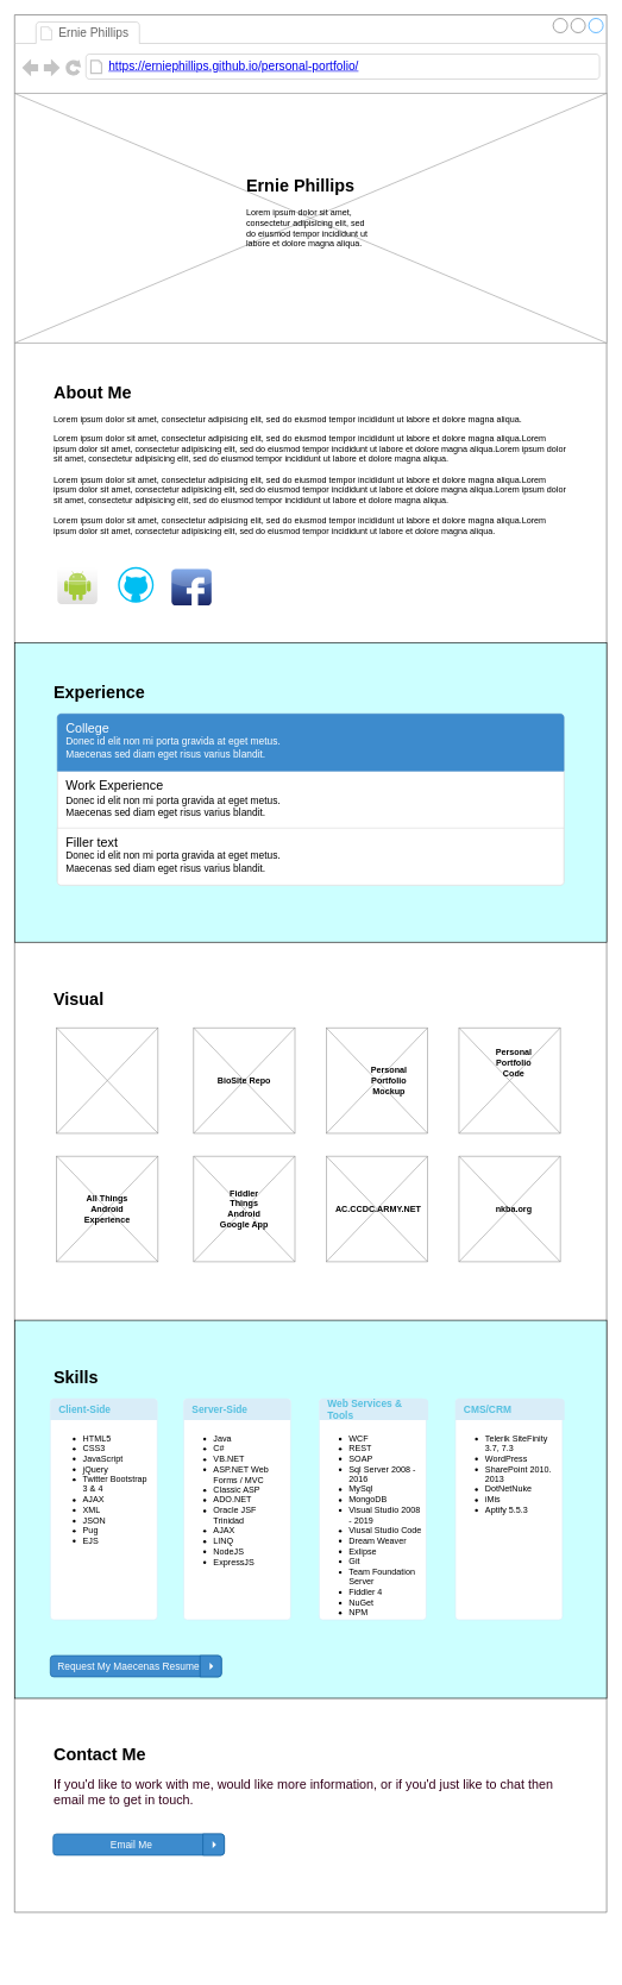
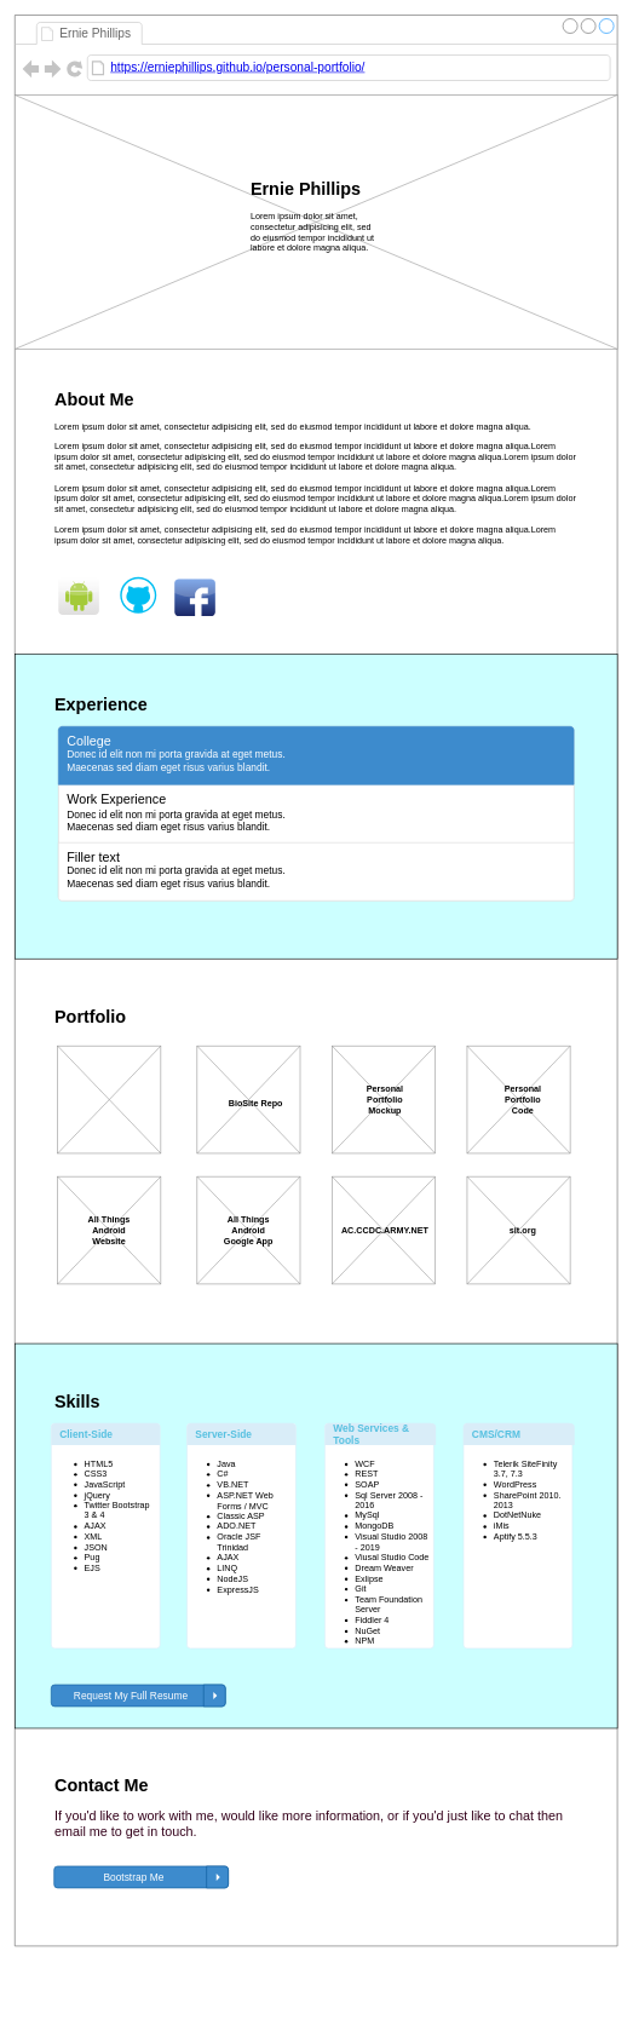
  <mxCell id="0" />
  <mxCell id="1" parent="0" />
  <mxCell id="2" value="" style="strokeWidth=1;shadow=0;dashed=0;align=center;html=1;shape=mxgraph.mockup.containers.browserWindow;rSize=0;fillColor=#ffffff;strokeColor=#666666;strokeColor2=#008cff;strokeColor3=#c4c4c4;mainText=,;recursiveResize=0;movable=0;resizable=0;rotatable=0;deletable=0;editable=0;connectable=0;" vertex="1" parent="1"><mxGeometry x="20" y="20" width="830" height="2660" as="geometry" /></mxCell>
  <mxCell id="3" value="Ernie Phillips" style="strokeWidth=1;shadow=0;dashed=0;align=center;html=1;shape=mxgraph.mockup.containers.anchor;fontSize=17;fontColor=#666666;align=left;" vertex="1" parent="2"><mxGeometry x="60" y="12" width="165" height="30" as="geometry" /></mxCell>
  <mxCell id="4" value="&lt;a href=&quot;https://erniephillips.github.io/personal-portfolio/&quot;&gt;https://erniephillips.github.io/personal-portfolio/&lt;/a&gt;" style="strokeWidth=1;shadow=0;dashed=0;align=center;html=1;shape=mxgraph.mockup.containers.anchor;rSize=0;fontSize=17;fontColor=#666666;align=left;" vertex="1" parent="2"><mxGeometry x="130" y="60" width="250" height="26" as="geometry" /></mxCell>
  <mxCell id="5" value="&lt;h1&gt;About Me&lt;/h1&gt;&lt;p&gt;Lorem ipsum dolor sit amet, consectetur adipisicing elit, sed do eiusmod tempor incididunt ut labore et dolore magna aliqua.&amp;nbsp;&lt;/p&gt;Lorem ipsum dolor sit amet, consectetur adipisicing elit, sed do eiusmod tempor incididunt ut labore et dolore magna aliqua.Lorem ipsum dolor sit amet, consectetur adipisicing elit, sed do eiusmod tempor incididunt ut labore et dolore magna aliqua.Lorem ipsum dolor sit amet, consectetur adipisicing elit, sed do eiusmod tempor incididunt ut labore et dolore magna aliqua.&lt;br&gt;&lt;br&gt;Lorem ipsum dolor sit amet, consectetur adipisicing elit, sed do eiusmod tempor incididunt ut labore et dolore magna aliqua.Lorem ipsum dolor sit amet, consectetur adipisicing elit, sed do eiusmod tempor incididunt ut labore et dolore magna aliqua.Lorem ipsum dolor sit amet, consectetur adipisicing elit, sed do eiusmod tempor incididunt ut labore et dolore magna aliqua.&lt;br&gt;&lt;br&gt;Lorem ipsum dolor sit amet, consectetur adipisicing elit, sed do eiusmod tempor incididunt ut labore et dolore magna aliqua.Lorem ipsum dolor sit amet, consectetur adipisicing elit, sed do eiusmod tempor incididunt ut labore et dolore magna aliqua." style="text;html=1;strokeColor=none;fillColor=none;spacing=5;spacingTop=-20;whiteSpace=wrap;overflow=hidden;rounded=0;movable=0;resizable=0;rotatable=0;deletable=0;editable=0;connectable=0;" vertex="1" parent="2"><mxGeometry x="50" y="510" width="730" height="320" as="geometry" /></mxCell>
  <mxCell id="6" value="" style="dashed=0;outlineConnect=0;html=1;align=center;labelPosition=center;verticalLabelPosition=bottom;verticalAlign=top;shape=mxgraph.webicons.android;fillColor=#FFFFFF;gradientColor=#DFDEDE" vertex="1" parent="2"><mxGeometry x="60" y="774" width="56" height="52" as="geometry" /></mxCell>
  <mxCell id="7" value="" style="verticalLabelPosition=bottom;html=1;verticalAlign=top;align=center;strokeColor=none;fillColor=#00BEF2;shape=mxgraph.azure.github_code;pointerEvents=1;" vertex="1" parent="2"><mxGeometry x="145" y="774" width="50" height="50" as="geometry" /></mxCell>
  <mxCell id="8" value="" style="dashed=0;outlineConnect=0;html=1;align=center;labelPosition=center;verticalLabelPosition=bottom;verticalAlign=top;shape=mxgraph.webicons.facebook;fillColor=#6294E4;gradientColor=#1A2665" vertex="1" parent="2"><mxGeometry x="220" y="777" width="56" height="51" as="geometry" /></mxCell>
  <mxCell id="9" value="" style="whiteSpace=wrap;html=1;fillColor=#CCFFFF;movable=0;resizable=0;rotatable=0;deletable=0;editable=0;connectable=0;" vertex="1" parent="2"><mxGeometry y="880" width="830" height="420" as="geometry" /></mxCell>
  <mxCell id="10" value="&lt;h1&gt;Experience&lt;/h1&gt;&lt;div&gt;&lt;br&gt;&lt;/div&gt;&lt;p&gt;&lt;/p&gt;" style="text;html=1;strokeColor=none;fillColor=none;spacing=5;spacingTop=-20;whiteSpace=wrap;overflow=hidden;rounded=0;movable=0;resizable=0;rotatable=0;deletable=0;editable=0;connectable=0;" vertex="1" parent="2"><mxGeometry x="50" y="930" width="730" height="320" as="geometry" /></mxCell>
  <mxCell id="11" value="" style="html=1;shadow=0;dashed=0;shape=mxgraph.bootstrap.rrect;rSize=5;fillColor=#ffffff;strokeColor=#dddddd;whiteSpace=wrap;" vertex="1" parent="2"><mxGeometry x="60" y="980" width="710" height="240" as="geometry" /></mxCell>
  <mxCell id="12" value="Donec id elit non mi porta gravida at eget metus.&#10;Maecenas sed diam eget risus varius blandit." style="strokeColor=inherit;fillColor=inherit;gradientColor=inherit;html=1;shadow=0;dashed=0;shape=mxgraph.bootstrap.rect;perimeter=none;spacingLeft=10;align=left;fontSize=14;whiteSpace=wrap;verticalAlign=bottom;spacingBottom=10;resizeWidth=1;" vertex="1" parent="11"><mxGeometry width="710" height="80" relative="1" as="geometry"><mxPoint y="80" as="offset" /></mxGeometry></mxCell>
  <mxCell id="13" value="Work Experience" style="html=1;shadow=0;dashed=0;shape=mxgraph.bootstrap.anchor;spacingLeft=10;align=left;fontSize=18;whiteSpace=wrap;resizeWidth=1;" vertex="1" parent="12"><mxGeometry width="710" height="40" relative="1" as="geometry" /></mxCell>
  <mxCell id="14" value="Donec id elit non mi porta gravida at eget metus.&#10;Maecenas sed diam eget risus varius blandit." style="strokeColor=inherit;fillColor=inherit;gradientColor=inherit;html=1;shadow=0;dashed=0;shape=mxgraph.bootstrap.bottomButton;rSize=5;spacingLeft=10;align=left;fontSize=14;perimeter=none;whiteSpace=wrap;verticalAlign=bottom;spacingBottom=13;resizeWidth=1;" vertex="1" parent="11"><mxGeometry y="1" width="710" height="80" relative="1" as="geometry"><mxPoint y="-80" as="offset" /></mxGeometry></mxCell>
  <mxCell id="15" value="Filler text" style="html=1;shadow=0;dashed=0;shape=mxgraph.bootstrap.anchor;spacingLeft=10;align=left;fontSize=18;whiteSpace=wrap;resizeWidth=1;" vertex="1" parent="14"><mxGeometry width="710" height="40" relative="1" as="geometry" /></mxCell>
  <mxCell id="16" value="Donec id elit non mi porta gravida at eget metus.&#10;Maecenas sed diam eget risus varius blandit." style="html=1;shadow=0;dashed=0;shape=mxgraph.bootstrap.topButton;rSize=5;fillColor=#3D8BCD;strokeColor=#3D8BCD;fontColor=#ffffff;spacingLeft=10;align=left;fontSize=14;perimeter=none;whiteSpace=wrap;verticalAlign=bottom;spacingBottom=13;resizeWidth=1;" vertex="1" parent="11"><mxGeometry width="710" height="80" relative="1" as="geometry" /></mxCell>
  <mxCell id="17" value="College" style="html=1;shadow=0;dashed=0;shape=mxgraph.bootstrap.anchor;fontColor=#ffffff;spacingLeft=10;align=left;fontSize=18;whiteSpace=wrap;resizeWidth=1;" vertex="1" parent="16"><mxGeometry width="710" height="40" relative="1" as="geometry" /></mxCell>
- <mxCell id="18" value="&lt;h1&gt;Visual&lt;/h1&gt;&lt;p&gt;&lt;/p&gt;" style="text;html=1;strokeColor=none;fillColor=none;spacing=5;spacingTop=-20;whiteSpace=wrap;overflow=hidden;rounded=0;movable=0;resizable=0;rotatable=0;deletable=0;editable=0;connectable=0;" vertex="1" parent="2"><mxGeometry x="50" y="1361" width="730" height="320" as="geometry" /></mxCell>
+ <mxCell id="18" value="&lt;h1&gt;Portfolio&lt;/h1&gt;&lt;p&gt;&lt;/p&gt;" style="text;html=1;strokeColor=none;fillColor=none;spacing=5;spacingTop=-20;whiteSpace=wrap;overflow=hidden;rounded=0;movable=0;resizable=0;rotatable=0;deletable=0;editable=0;connectable=0;" vertex="1" parent="2"><mxGeometry x="50" y="1361" width="730" height="320" as="geometry" /></mxCell>
  <mxCell id="19" value="" style="verticalLabelPosition=bottom;shadow=0;dashed=0;align=center;html=1;verticalAlign=top;strokeWidth=1;shape=mxgraph.mockup.graphics.simpleIcon;strokeColor=#999999;fillColor=#ffffff;movable=0;resizable=0;rotatable=0;deletable=0;editable=0;connectable=0;" vertex="1" parent="2"><mxGeometry x="251" y="1420" width="142" height="148" as="geometry" /></mxCell>
  <mxCell id="20" value="" style="verticalLabelPosition=bottom;shadow=0;dashed=0;align=center;html=1;verticalAlign=top;strokeWidth=1;shape=mxgraph.mockup.graphics.simpleIcon;strokeColor=#999999;fillColor=#ffffff;movable=0;resizable=0;rotatable=0;deletable=0;editable=0;connectable=0;" vertex="1" parent="2"><mxGeometry x="59" y="1420" width="142" height="148" as="geometry" /></mxCell>
  <mxCell id="21" value="" style="verticalLabelPosition=bottom;shadow=0;dashed=0;align=center;html=1;verticalAlign=top;strokeWidth=1;shape=mxgraph.mockup.graphics.simpleIcon;strokeColor=#999999;fillColor=#ffffff;movable=0;resizable=0;rotatable=0;deletable=0;editable=0;connectable=0;" vertex="1" parent="2"><mxGeometry x="437" y="1420" width="142" height="148" as="geometry" /></mxCell>
  <mxCell id="22" value="" style="verticalLabelPosition=bottom;shadow=0;dashed=0;align=center;html=1;verticalAlign=top;strokeWidth=1;shape=mxgraph.mockup.graphics.simpleIcon;strokeColor=#999999;fillColor=#ffffff;movable=0;resizable=0;rotatable=0;deletable=0;editable=0;connectable=0;" vertex="1" parent="2"><mxGeometry x="623" y="1420" width="142" height="148" as="geometry" /></mxCell>
  <mxCell id="23" value="" style="verticalLabelPosition=bottom;shadow=0;dashed=0;align=center;html=1;verticalAlign=top;strokeWidth=1;shape=mxgraph.mockup.graphics.simpleIcon;strokeColor=#999999;fillColor=#ffffff;movable=0;resizable=0;rotatable=0;deletable=0;editable=0;connectable=0;" vertex="1" parent="2"><mxGeometry x="251" y="1600" width="142" height="148" as="geometry" /></mxCell>
  <mxCell id="24" value="" style="verticalLabelPosition=bottom;shadow=0;dashed=0;align=center;html=1;verticalAlign=top;strokeWidth=1;shape=mxgraph.mockup.graphics.simpleIcon;strokeColor=#999999;fillColor=#ffffff;movable=0;resizable=0;rotatable=0;deletable=0;editable=0;connectable=0;" vertex="1" parent="2"><mxGeometry x="59" y="1600" width="142" height="148" as="geometry" /></mxCell>
  <mxCell id="25" value="" style="verticalLabelPosition=bottom;shadow=0;dashed=0;align=center;html=1;verticalAlign=top;strokeWidth=1;shape=mxgraph.mockup.graphics.simpleIcon;strokeColor=#999999;fillColor=#ffffff;movable=0;resizable=0;rotatable=0;deletable=0;editable=0;connectable=0;" vertex="1" parent="2"><mxGeometry x="437" y="1600" width="142" height="148" as="geometry" /></mxCell>
  <mxCell id="26" value="" style="verticalLabelPosition=bottom;shadow=0;dashed=0;align=center;html=1;verticalAlign=top;strokeWidth=1;shape=mxgraph.mockup.graphics.simpleIcon;strokeColor=#999999;fillColor=#ffffff;movable=0;resizable=0;rotatable=0;deletable=0;editable=0;connectable=0;" vertex="1" parent="2"><mxGeometry x="623" y="1600" width="142" height="148" as="geometry" /></mxCell>
- <mxCell id="27" value="&lt;b&gt;BioSite Repo&lt;/b&gt;" style="text;html=1;strokeColor=none;fillColor=none;align=center;verticalAlign=middle;whiteSpace=wrap;rounded=0;" vertex="1" parent="2"><mxGeometry x="282" y="1470" width="80" height="50" as="geometry" /></mxCell>
- <mxCell id="28" value="&lt;b&gt;Personal Portfolio Mockup&lt;/b&gt;" style="text;html=1;strokeColor=none;fillColor=none;align=center;verticalAlign=middle;whiteSpace=wrap;rounded=0;" vertex="1" parent="2"><mxGeometry x="485" y="1469" width="80" height="50" as="geometry" /></mxCell>
- <mxCell id="29" value="&lt;b&gt;Personal Portfolio Code&lt;/b&gt;" style="text;html=1;strokeColor=none;fillColor=none;align=center;verticalAlign=middle;whiteSpace=wrap;rounded=0;" vertex="1" parent="2"><mxGeometry x="660" y="1444" width="80" height="50" as="geometry" /></mxCell>
- <mxCell id="30" value="&lt;b&gt;All Things Android Experience&lt;/b&gt;" style="text;html=1;strokeColor=none;fillColor=none;align=center;verticalAlign=middle;whiteSpace=wrap;rounded=0;" vertex="1" parent="2"><mxGeometry x="90" y="1649" width="80" height="50" as="geometry" /></mxCell>
- <mxCell id="31" value="&lt;b&gt;Fiddler Things Android Google App&lt;/b&gt;" style="text;html=1;strokeColor=none;fillColor=none;align=center;verticalAlign=middle;whiteSpace=wrap;rounded=0;" vertex="1" parent="2"><mxGeometry x="282" y="1649" width="80" height="50" as="geometry" /></mxCell>
+ <mxCell id="27" value="&lt;b&gt;BioSite Repo&lt;/b&gt;" style="text;html=1;strokeColor=none;fillColor=none;align=center;verticalAlign=middle;whiteSpace=wrap;rounded=0;" vertex="1" parent="2"><mxGeometry x="292" y="1475" width="80" height="50" as="geometry" /></mxCell>
+ <mxCell id="28" value="&lt;b&gt;Personal Portfolio Mockup&lt;/b&gt;" style="text;html=1;strokeColor=none;fillColor=none;align=center;verticalAlign=middle;whiteSpace=wrap;rounded=0;" vertex="1" parent="2"><mxGeometry x="470" y="1469" width="80" height="50" as="geometry" /></mxCell>
+ <mxCell id="29" value="&lt;b&gt;Personal Portfolio Code&lt;/b&gt;" style="text;html=1;strokeColor=none;fillColor=none;align=center;verticalAlign=middle;whiteSpace=wrap;rounded=0;" vertex="1" parent="2"><mxGeometry x="660" y="1469" width="80" height="50" as="geometry" /></mxCell>
+ <mxCell id="30" value="&lt;b&gt;All Things Android Website&lt;/b&gt;" style="text;html=1;strokeColor=none;fillColor=none;align=center;verticalAlign=middle;whiteSpace=wrap;rounded=0;" vertex="1" parent="2"><mxGeometry x="90" y="1649" width="80" height="50" as="geometry" /></mxCell>
+ <mxCell id="31" value="&lt;b&gt;All Things Android Google App&lt;/b&gt;" style="text;html=1;strokeColor=none;fillColor=none;align=center;verticalAlign=middle;whiteSpace=wrap;rounded=0;" vertex="1" parent="2"><mxGeometry x="282" y="1649" width="80" height="50" as="geometry" /></mxCell>
  <mxCell id="32" value="&lt;b&gt;AC.CCDC.ARMY.NET&lt;/b&gt;" style="text;html=1;strokeColor=none;fillColor=none;align=center;verticalAlign=middle;whiteSpace=wrap;rounded=0;" vertex="1" parent="2"><mxGeometry x="440" y="1649" width="140" height="50" as="geometry" /></mxCell>
  <mxCell id="33" value="" style="whiteSpace=wrap;html=1;fillColor=#CCFFFF;movable=1;resizable=1;rotatable=1;deletable=1;editable=1;connectable=1;" vertex="1" parent="2"><mxGeometry y="1830" width="830" height="530" as="geometry" /></mxCell>
  <mxCell id="34" value="&lt;h1&gt;Skills&lt;/h1&gt;&lt;p&gt;&lt;/p&gt;" style="text;html=1;strokeColor=none;fillColor=none;spacing=5;spacingTop=-20;whiteSpace=wrap;overflow=hidden;rounded=0;movable=1;resizable=1;rotatable=1;deletable=1;editable=1;connectable=1;" vertex="1" parent="2"><mxGeometry x="50" y="1890" width="730" height="320" as="geometry" /></mxCell>
  <mxCell id="35" value="" style="html=1;shadow=0;dashed=0;shape=mxgraph.bootstrap.rrect;align=center;rSize=5;strokeColor=#D9EDF8;fillColor=#ffffff;fontColor=#f0f0f0;spacingTop=30;whiteSpace=wrap;" vertex="1" parent="2"><mxGeometry x="50" y="1940" width="150" height="310" as="geometry" /></mxCell>
  <mxCell id="36" value="Client-Side" style="html=1;shadow=0;dashed=0;shape=mxgraph.bootstrap.topButton;rSize=5;strokeColor=none;fillColor=#D9EDF8;fontColor=#55C0E0;fontSize=14;fontStyle=1;align=left;spacingLeft=10;whiteSpace=wrap;resizeWidth=1;" vertex="1" parent="35"><mxGeometry width="150.0" height="30" relative="1" as="geometry" /></mxCell>
  <mxCell id="37" value="&lt;ul&gt;&lt;li&gt;HTML5&lt;/li&gt;&lt;li&gt;CSS3&lt;/li&gt;&lt;li&gt;JavaScript&lt;/li&gt;&lt;li&gt;jQuery&lt;/li&gt;&lt;li&gt;Twitter Bootstrap 3 &amp;amp; 4&lt;/li&gt;&lt;li&gt;AJAX&lt;/li&gt;&lt;li&gt;XML&lt;/li&gt;&lt;li&gt;JSON&lt;/li&gt;&lt;li&gt;Pug&lt;/li&gt;&lt;li&gt;EJS&lt;/li&gt;&lt;/ul&gt;" style="text;strokeColor=none;fillColor=none;html=1;whiteSpace=wrap;verticalAlign=middle;overflow=hidden;" vertex="1" parent="35"><mxGeometry x="4" y="34" width="142" height="176" as="geometry" /></mxCell>
  <mxCell id="38" value="" style="html=1;shadow=0;dashed=0;shape=mxgraph.bootstrap.rrect;align=center;rSize=5;strokeColor=#D9EDF8;fillColor=#ffffff;fontColor=#f0f0f0;spacingTop=30;whiteSpace=wrap;" vertex="1" parent="2"><mxGeometry x="237" y="1940" width="150" height="310" as="geometry" /></mxCell>
  <mxCell id="39" value="Server-Side" style="html=1;shadow=0;dashed=0;shape=mxgraph.bootstrap.topButton;rSize=5;strokeColor=none;fillColor=#D9EDF8;fontColor=#55C0E0;fontSize=14;fontStyle=1;align=left;spacingLeft=10;whiteSpace=wrap;resizeWidth=1;" vertex="1" parent="38"><mxGeometry width="150" height="30" relative="1" as="geometry" /></mxCell>
  <mxCell id="40" value="&lt;ul&gt;&lt;li&gt;Java&lt;/li&gt;&lt;li&gt;C#&lt;/li&gt;&lt;li&gt;VB.NET&lt;/li&gt;&lt;li&gt;ASP.NET Web Forms / MVC&lt;/li&gt;&lt;li&gt;Classic ASP&lt;/li&gt;&lt;li&gt;ADO.NET&lt;/li&gt;&lt;li&gt;Oracle JSF Trinidad&lt;/li&gt;&lt;li&gt;AJAX&lt;/li&gt;&lt;li&gt;LINQ&lt;/li&gt;&lt;li&gt;NodeJS&lt;/li&gt;&lt;li&gt;ExpressJS&lt;/li&gt;&lt;/ul&gt;" style="text;strokeColor=none;fillColor=none;html=1;whiteSpace=wrap;verticalAlign=middle;overflow=hidden;" vertex="1" parent="38"><mxGeometry y="34" width="137" height="216" as="geometry" /></mxCell>
- <mxCell id="41" value="&lt;b&gt;nkba.org&lt;/b&gt;" style="text;html=1;strokeColor=none;fillColor=none;align=center;verticalAlign=middle;whiteSpace=wrap;rounded=0;" vertex="1" parent="2"><mxGeometry x="660" y="1649" width="80" height="50" as="geometry" /></mxCell>
- <mxCell id="42" value="Request My Maecenas Resume" style="html=1;shadow=0;dashed=0;shape=mxgraph.bootstrap.rrect;align=center;rSize=5;fillColor=#3D8BCD;strokeColor=#0D5B9D;spacingRight=20;fontSize=14;fontColor=#ffffff;whiteSpace=wrap;" vertex="1" parent="2"><mxGeometry x="50" y="2300" width="240" height="30" as="geometry" /></mxCell>
+ <mxCell id="41" value="&lt;b&gt;sit.org&lt;/b&gt;" style="text;html=1;strokeColor=none;fillColor=none;align=center;verticalAlign=middle;whiteSpace=wrap;rounded=0;" vertex="1" parent="2"><mxGeometry x="660" y="1649" width="80" height="50" as="geometry" /></mxCell>
+ <mxCell id="42" value="Request My Full Resume" style="html=1;shadow=0;dashed=0;shape=mxgraph.bootstrap.rrect;align=center;rSize=5;fillColor=#3D8BCD;strokeColor=#0D5B9D;spacingRight=20;fontSize=14;fontColor=#ffffff;whiteSpace=wrap;" vertex="1" parent="2"><mxGeometry x="50" y="2300" width="240" height="30" as="geometry" /></mxCell>
  <mxCell id="43" value="" style="strokeColor=inherit;fillColor=inherit;gradientColor=inherit;html=1;shadow=0;dashed=0;shape=mxgraph.bootstrap.rightButton;rSize=5;perimeter=none;resizeHeight=1;" vertex="1" parent="42"><mxGeometry x="1" width="30" height="30" relative="1" as="geometry"><mxPoint x="-30" as="offset" /></mxGeometry></mxCell>
  <mxCell id="44" value="" style="shape=triangle;direction=east;fillColor=#ffffff;strokeColor=none;perimeter=none;" vertex="1" parent="43"><mxGeometry x="3.5" y="-2" width="5" height="10" relative="1" as="geometry"><mxPoint x="-91.5" y="70" as="offset" /></mxGeometry></mxCell>
  <mxCell id="45" value="&lt;h1&gt;Contact Me&lt;/h1&gt;&lt;div&gt;&lt;span style=&quot;font-family: &amp;#34;libre franklin&amp;#34; , sans-serif ; font-size: 18px ; background-color: rgb(255 , 255 , 255)&quot;&gt;&lt;font color=&quot;#33001a&quot;&gt;If you'd like to work with me, would like more information, or if you'd just like to chat then email me to get in touch.&lt;/font&gt;&lt;/span&gt;&lt;br&gt;&lt;/div&gt;&lt;p&gt;&lt;/p&gt;" style="text;html=1;strokeColor=none;fillColor=none;spacing=5;spacingTop=-20;whiteSpace=wrap;overflow=hidden;rounded=0;movable=1;resizable=1;rotatable=1;deletable=1;editable=1;connectable=1;" vertex="1" parent="2"><mxGeometry x="50" y="2420" width="730" height="320" as="geometry" /></mxCell>
- <mxCell id="46" value="Email Me" style="html=1;shadow=0;dashed=0;shape=mxgraph.bootstrap.rrect;align=center;rSize=5;fillColor=#3D8BCD;strokeColor=#0D5B9D;spacingRight=20;fontSize=14;fontColor=#ffffff;whiteSpace=wrap;" vertex="1" parent="2"><mxGeometry x="54" y="2550" width="240" height="30" as="geometry" /></mxCell>
+ <mxCell id="46" value="Bootstrap Me" style="html=1;shadow=0;dashed=0;shape=mxgraph.bootstrap.rrect;align=center;rSize=5;fillColor=#3D8BCD;strokeColor=#0D5B9D;spacingRight=20;fontSize=14;fontColor=#ffffff;whiteSpace=wrap;" vertex="1" parent="2"><mxGeometry x="54" y="2550" width="240" height="30" as="geometry" /></mxCell>
  <mxCell id="47" value="" style="strokeColor=inherit;fillColor=inherit;gradientColor=inherit;html=1;shadow=0;dashed=0;shape=mxgraph.bootstrap.rightButton;rSize=5;perimeter=none;resizeHeight=1;" vertex="1" parent="46"><mxGeometry x="1" width="30" height="30" relative="1" as="geometry"><mxPoint x="-30" as="offset" /></mxGeometry></mxCell>
  <mxCell id="48" value="" style="shape=triangle;direction=east;fillColor=#ffffff;strokeColor=none;perimeter=none;" vertex="1" parent="47"><mxGeometry x="3.5" y="-2" width="5" height="10" relative="1" as="geometry"><mxPoint x="-91.5" y="70" as="offset" /></mxGeometry></mxCell>
  <mxCell id="49" value="" style="verticalLabelPosition=bottom;shadow=0;dashed=0;align=center;html=1;verticalAlign=top;strokeWidth=1;shape=mxgraph.mockup.graphics.simpleIcon;strokeColor=#999999;fillColor=#ffffff;movable=0;resizable=0;rotatable=0;deletable=0;editable=0;connectable=0;" vertex="1" parent="1"><mxGeometry x="20" y="130" width="830" height="350" as="geometry" /></mxCell>
  <mxCell id="50" value="&lt;h1&gt;Ernie Phillips&lt;/h1&gt;&lt;p&gt;Lorem ipsum dolor sit amet, consectetur adipisicing elit, sed do eiusmod tempor incididunt ut labore et dolore magna aliqua.&lt;/p&gt;" style="text;html=1;strokeColor=none;fillColor=none;spacing=5;spacingTop=-20;whiteSpace=wrap;overflow=hidden;rounded=0;" vertex="1" parent="1"><mxGeometry x="340" y="240" width="190" height="120" as="geometry" /></mxCell>
  <mxCell id="51" value="" style="html=1;shadow=0;dashed=0;shape=mxgraph.bootstrap.rrect;align=center;rSize=5;strokeColor=#D9EDF8;fillColor=#ffffff;fontColor=#f0f0f0;spacingTop=30;whiteSpace=wrap;" vertex="1" parent="1"><mxGeometry x="447" y="1960" width="150" height="310" as="geometry" /></mxCell>
  <mxCell id="52" value="Web Services &amp;amp; Tools" style="html=1;shadow=0;dashed=0;shape=mxgraph.bootstrap.topButton;rSize=5;strokeColor=none;fillColor=#D9EDF8;fontColor=#55C0E0;fontSize=14;fontStyle=1;align=left;spacingLeft=10;whiteSpace=wrap;resizeWidth=1;" vertex="1" parent="51"><mxGeometry width="153" height="30" relative="1" as="geometry" /></mxCell>
  <mxCell id="53" value="&lt;ul&gt;&lt;li&gt;WCF&lt;/li&gt;&lt;li&gt;REST&lt;/li&gt;&lt;li&gt;SOAP&lt;/li&gt;&lt;li&gt;Sql Server 2008 - 2016&lt;/li&gt;&lt;li&gt;MySql&lt;/li&gt;&lt;li&gt;MongoDB&lt;/li&gt;&lt;li&gt;Visual Studio 2008 - 2019&lt;/li&gt;&lt;li&gt;Viusal Studio Code&lt;/li&gt;&lt;li&gt;Dream Weaver&lt;/li&gt;&lt;li&gt;Exlipse&lt;/li&gt;&lt;li&gt;Git&lt;/li&gt;&lt;li&gt;Team Foundation Server&lt;/li&gt;&lt;li&gt;Fiddler 4&lt;/li&gt;&lt;li&gt;NuGet&lt;/li&gt;&lt;li&gt;NPM&lt;/li&gt;&lt;/ul&gt;" style="text;strokeColor=none;fillColor=none;html=1;whiteSpace=wrap;verticalAlign=middle;overflow=hidden;" vertex="1" parent="51"><mxGeometry y="34.444" width="149.175" height="275.556" as="geometry" /></mxCell>
  <mxCell id="54" value="" style="html=1;shadow=0;dashed=0;shape=mxgraph.bootstrap.rrect;align=center;rSize=5;strokeColor=#D9EDF8;fillColor=#ffffff;fontColor=#f0f0f0;spacingTop=30;whiteSpace=wrap;" vertex="1" parent="1"><mxGeometry x="638" y="1960" width="150" height="310" as="geometry" /></mxCell>
  <mxCell id="55" value="CMS/CRM" style="html=1;shadow=0;dashed=0;shape=mxgraph.bootstrap.topButton;rSize=5;strokeColor=none;fillColor=#D9EDF8;fontColor=#55C0E0;fontSize=14;fontStyle=1;align=left;spacingLeft=10;whiteSpace=wrap;resizeWidth=1;" vertex="1" parent="54"><mxGeometry width="153" height="30" relative="1" as="geometry" /></mxCell>
  <mxCell id="56" value="&lt;ul&gt;&lt;li&gt;Telerik SiteFinity 3.7, 7.3&lt;/li&gt;&lt;li&gt;WordPress&lt;/li&gt;&lt;li&gt;SharePoint 2010. 2013&lt;/li&gt;&lt;li&gt;DotNetNuke&lt;/li&gt;&lt;li&gt;iMis&lt;/li&gt;&lt;li&gt;Aptify 5.5.3&lt;/li&gt;&lt;/ul&gt;" style="text;strokeColor=none;fillColor=none;html=1;whiteSpace=wrap;verticalAlign=middle;overflow=hidden;" vertex="1" parent="54"><mxGeometry y="34" width="149" height="136" as="geometry" /></mxCell>
